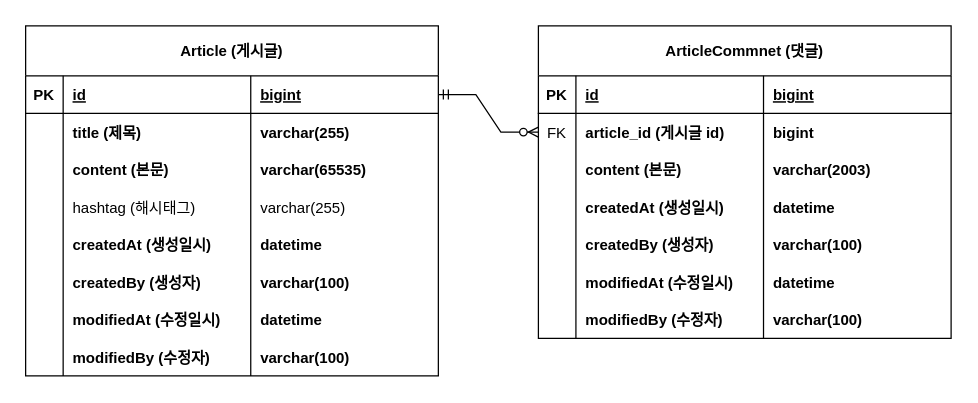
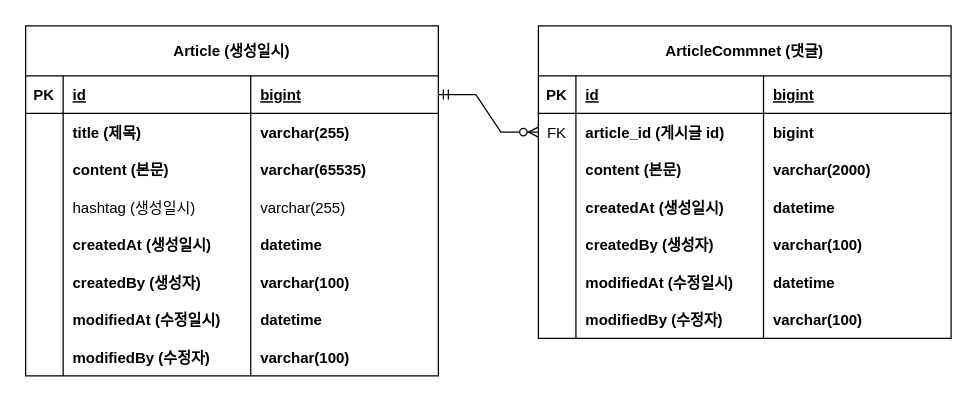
  <mxCell id="0" />
  <mxCell id="1" parent="0" />
- <mxCell id="2" value="Article (게시글)" style="shape=table;startSize=40;container=1;collapsible=1;childLayout=tableLayout;fixedRows=1;rowLines=0;fontStyle=1;align=center;resizeLast=1;" parent="1" vertex="1"><mxGeometry x="20" y="20" width="330" height="280" as="geometry" /></mxCell>
+ <mxCell id="2" value="Article (생성일시)" style="shape=table;startSize=40;container=1;collapsible=1;childLayout=tableLayout;fixedRows=1;rowLines=0;fontStyle=1;align=center;resizeLast=1;" parent="1" vertex="1"><mxGeometry x="20" y="20" width="330" height="280" as="geometry" /></mxCell>
  <mxCell id="3" value="" style="shape=tableRow;horizontal=0;startSize=0;swimlaneHead=0;swimlaneBody=0;fillColor=none;collapsible=0;dropTarget=0;points=[[0,0.5],[1,0.5]];portConstraint=eastwest;top=0;left=0;right=0;bottom=1;" parent="2" vertex="1"><mxGeometry y="40" width="330" height="30" as="geometry" /></mxCell>
  <mxCell id="4" value="PK" style="shape=partialRectangle;connectable=0;fillColor=none;top=0;left=0;bottom=0;right=0;fontStyle=1;overflow=hidden;" parent="3" vertex="1"><mxGeometry width="30" height="30" as="geometry"><mxRectangle width="30" height="30" as="alternateBounds" /></mxGeometry></mxCell>
  <mxCell id="5" value="id" style="shape=partialRectangle;connectable=0;fillColor=none;top=0;left=0;bottom=0;right=0;align=left;spacingLeft=6;fontStyle=5;overflow=hidden;" parent="3" vertex="1"><mxGeometry x="30" width="150" height="30" as="geometry"><mxRectangle width="150" height="30" as="alternateBounds" /></mxGeometry></mxCell>
  <mxCell id="6" value="bigint" style="shape=partialRectangle;connectable=0;fillColor=none;top=0;left=0;bottom=0;right=0;align=left;spacingLeft=6;fontStyle=5;overflow=hidden;" parent="3" vertex="1"><mxGeometry x="180" width="150" height="30" as="geometry"><mxRectangle width="150" height="30" as="alternateBounds" /></mxGeometry></mxCell>
  <mxCell id="7" value="" style="shape=tableRow;horizontal=0;startSize=0;swimlaneHead=0;swimlaneBody=0;fillColor=none;collapsible=0;dropTarget=0;points=[[0,0.5],[1,0.5]];portConstraint=eastwest;top=0;left=0;right=0;bottom=0;" parent="2" vertex="1"><mxGeometry y="70" width="330" height="30" as="geometry" /></mxCell>
  <mxCell id="8" value="" style="shape=partialRectangle;connectable=0;fillColor=none;top=0;left=0;bottom=0;right=0;editable=1;overflow=hidden;" parent="7" vertex="1"><mxGeometry width="30" height="30" as="geometry"><mxRectangle width="30" height="30" as="alternateBounds" /></mxGeometry></mxCell>
  <mxCell id="9" value="title (제목)" style="shape=partialRectangle;connectable=0;fillColor=none;top=0;left=0;bottom=0;right=0;align=left;spacingLeft=6;overflow=hidden;fontStyle=1" parent="7" vertex="1"><mxGeometry x="30" width="150" height="30" as="geometry"><mxRectangle width="150" height="30" as="alternateBounds" /></mxGeometry></mxCell>
  <mxCell id="10" value="varchar(255)" style="shape=partialRectangle;connectable=0;fillColor=none;top=0;left=0;bottom=0;right=0;align=left;spacingLeft=6;overflow=hidden;fontStyle=1" parent="7" vertex="1"><mxGeometry x="180" width="150" height="30" as="geometry"><mxRectangle width="150" height="30" as="alternateBounds" /></mxGeometry></mxCell>
  <mxCell id="11" value="" style="shape=tableRow;horizontal=0;startSize=0;swimlaneHead=0;swimlaneBody=0;fillColor=none;collapsible=0;dropTarget=0;points=[[0,0.5],[1,0.5]];portConstraint=eastwest;top=0;left=0;right=0;bottom=0;" parent="2" vertex="1"><mxGeometry y="100" width="330" height="30" as="geometry" /></mxCell>
  <mxCell id="12" value="" style="shape=partialRectangle;connectable=0;fillColor=none;top=0;left=0;bottom=0;right=0;editable=1;overflow=hidden;" parent="11" vertex="1"><mxGeometry width="30" height="30" as="geometry"><mxRectangle width="30" height="30" as="alternateBounds" /></mxGeometry></mxCell>
  <mxCell id="13" value="content (본문)" style="shape=partialRectangle;connectable=0;fillColor=none;top=0;left=0;bottom=0;right=0;align=left;spacingLeft=6;overflow=hidden;fontStyle=1" parent="11" vertex="1"><mxGeometry x="30" width="150" height="30" as="geometry"><mxRectangle width="150" height="30" as="alternateBounds" /></mxGeometry></mxCell>
  <mxCell id="14" value="varchar(65535)" style="shape=partialRectangle;connectable=0;fillColor=none;top=0;left=0;bottom=0;right=0;align=left;spacingLeft=6;overflow=hidden;fontStyle=1" parent="11" vertex="1"><mxGeometry x="180" width="150" height="30" as="geometry"><mxRectangle width="150" height="30" as="alternateBounds" /></mxGeometry></mxCell>
  <mxCell id="15" value="" style="shape=tableRow;horizontal=0;startSize=0;swimlaneHead=0;swimlaneBody=0;fillColor=none;collapsible=0;dropTarget=0;points=[[0,0.5],[1,0.5]];portConstraint=eastwest;top=0;left=0;right=0;bottom=0;" parent="2" vertex="1"><mxGeometry y="130" width="330" height="30" as="geometry" /></mxCell>
  <mxCell id="16" value="" style="shape=partialRectangle;connectable=0;fillColor=none;top=0;left=0;bottom=0;right=0;editable=1;overflow=hidden;" parent="15" vertex="1"><mxGeometry width="30" height="30" as="geometry"><mxRectangle width="30" height="30" as="alternateBounds" /></mxGeometry></mxCell>
- <mxCell id="17" value="hashtag (해시태그)" style="shape=partialRectangle;connectable=0;fillColor=none;top=0;left=0;bottom=0;right=0;align=left;spacingLeft=6;overflow=hidden;" parent="15" vertex="1"><mxGeometry x="30" width="150" height="30" as="geometry"><mxRectangle width="150" height="30" as="alternateBounds" /></mxGeometry></mxCell>
+ <mxCell id="17" value="hashtag (생성일시)" style="shape=partialRectangle;connectable=0;fillColor=none;top=0;left=0;bottom=0;right=0;align=left;spacingLeft=6;overflow=hidden;" parent="15" vertex="1"><mxGeometry x="30" width="150" height="30" as="geometry"><mxRectangle width="150" height="30" as="alternateBounds" /></mxGeometry></mxCell>
  <mxCell id="18" value="varchar(255)" style="shape=partialRectangle;connectable=0;fillColor=none;top=0;left=0;bottom=0;right=0;align=left;spacingLeft=6;overflow=hidden;" parent="15" vertex="1"><mxGeometry x="180" width="150" height="30" as="geometry"><mxRectangle width="150" height="30" as="alternateBounds" /></mxGeometry></mxCell>
  <mxCell id="19" value="" style="shape=tableRow;horizontal=0;startSize=0;swimlaneHead=0;swimlaneBody=0;fillColor=none;collapsible=0;dropTarget=0;points=[[0,0.5],[1,0.5]];portConstraint=eastwest;top=0;left=0;right=0;bottom=0;" parent="2" vertex="1"><mxGeometry y="160" width="330" height="30" as="geometry" /></mxCell>
  <mxCell id="20" value="" style="shape=partialRectangle;connectable=0;fillColor=none;top=0;left=0;bottom=0;right=0;editable=1;overflow=hidden;" parent="19" vertex="1"><mxGeometry width="30" height="30" as="geometry"><mxRectangle width="30" height="30" as="alternateBounds" /></mxGeometry></mxCell>
  <mxCell id="21" value="createdAt (생성일시)" style="shape=partialRectangle;connectable=0;fillColor=none;top=0;left=0;bottom=0;right=0;align=left;spacingLeft=6;overflow=hidden;fontStyle=1" parent="19" vertex="1"><mxGeometry x="30" width="150" height="30" as="geometry"><mxRectangle width="150" height="30" as="alternateBounds" /></mxGeometry></mxCell>
  <mxCell id="22" value="datetime" style="shape=partialRectangle;connectable=0;fillColor=none;top=0;left=0;bottom=0;right=0;align=left;spacingLeft=6;overflow=hidden;fontStyle=1" parent="19" vertex="1"><mxGeometry x="180" width="150" height="30" as="geometry"><mxRectangle width="150" height="30" as="alternateBounds" /></mxGeometry></mxCell>
  <mxCell id="23" value="" style="shape=tableRow;horizontal=0;startSize=0;swimlaneHead=0;swimlaneBody=0;fillColor=none;collapsible=0;dropTarget=0;points=[[0,0.5],[1,0.5]];portConstraint=eastwest;top=0;left=0;right=0;bottom=0;" parent="2" vertex="1"><mxGeometry y="190" width="330" height="30" as="geometry" /></mxCell>
  <mxCell id="24" value="" style="shape=partialRectangle;connectable=0;fillColor=none;top=0;left=0;bottom=0;right=0;editable=1;overflow=hidden;" parent="23" vertex="1"><mxGeometry width="30" height="30" as="geometry"><mxRectangle width="30" height="30" as="alternateBounds" /></mxGeometry></mxCell>
  <mxCell id="25" value="createdBy (생성자)" style="shape=partialRectangle;connectable=0;fillColor=none;top=0;left=0;bottom=0;right=0;align=left;spacingLeft=6;overflow=hidden;fontStyle=1" parent="23" vertex="1"><mxGeometry x="30" width="150" height="30" as="geometry"><mxRectangle width="150" height="30" as="alternateBounds" /></mxGeometry></mxCell>
  <mxCell id="26" value="varchar(100)" style="shape=partialRectangle;connectable=0;fillColor=none;top=0;left=0;bottom=0;right=0;align=left;spacingLeft=6;overflow=hidden;fontStyle=1" parent="23" vertex="1"><mxGeometry x="180" width="150" height="30" as="geometry"><mxRectangle width="150" height="30" as="alternateBounds" /></mxGeometry></mxCell>
  <mxCell id="27" value="" style="shape=tableRow;horizontal=0;startSize=0;swimlaneHead=0;swimlaneBody=0;fillColor=none;collapsible=0;dropTarget=0;points=[[0,0.5],[1,0.5]];portConstraint=eastwest;top=0;left=0;right=0;bottom=0;" parent="2" vertex="1"><mxGeometry y="220" width="330" height="30" as="geometry" /></mxCell>
  <mxCell id="28" value="" style="shape=partialRectangle;connectable=0;fillColor=none;top=0;left=0;bottom=0;right=0;editable=1;overflow=hidden;" parent="27" vertex="1"><mxGeometry width="30" height="30" as="geometry"><mxRectangle width="30" height="30" as="alternateBounds" /></mxGeometry></mxCell>
  <mxCell id="29" value="modifiedAt (수정일시)" style="shape=partialRectangle;connectable=0;fillColor=none;top=0;left=0;bottom=0;right=0;align=left;spacingLeft=6;overflow=hidden;fontStyle=1" parent="27" vertex="1"><mxGeometry x="30" width="150" height="30" as="geometry"><mxRectangle width="150" height="30" as="alternateBounds" /></mxGeometry></mxCell>
  <mxCell id="30" value="datetime" style="shape=partialRectangle;connectable=0;fillColor=none;top=0;left=0;bottom=0;right=0;align=left;spacingLeft=6;overflow=hidden;fontStyle=1" parent="27" vertex="1"><mxGeometry x="180" width="150" height="30" as="geometry"><mxRectangle width="150" height="30" as="alternateBounds" /></mxGeometry></mxCell>
  <mxCell id="31" value="" style="shape=tableRow;horizontal=0;startSize=0;swimlaneHead=0;swimlaneBody=0;fillColor=none;collapsible=0;dropTarget=0;points=[[0,0.5],[1,0.5]];portConstraint=eastwest;top=0;left=0;right=0;bottom=0;" parent="2" vertex="1"><mxGeometry y="250" width="330" height="30" as="geometry" /></mxCell>
  <mxCell id="32" value="" style="shape=partialRectangle;connectable=0;fillColor=none;top=0;left=0;bottom=0;right=0;editable=1;overflow=hidden;" parent="31" vertex="1"><mxGeometry width="30" height="30" as="geometry"><mxRectangle width="30" height="30" as="alternateBounds" /></mxGeometry></mxCell>
  <mxCell id="33" value="modifiedBy (수정자)" style="shape=partialRectangle;connectable=0;fillColor=none;top=0;left=0;bottom=0;right=0;align=left;spacingLeft=6;overflow=hidden;fontStyle=1" parent="31" vertex="1"><mxGeometry x="30" width="150" height="30" as="geometry"><mxRectangle width="150" height="30" as="alternateBounds" /></mxGeometry></mxCell>
  <mxCell id="34" value="varchar(100)" style="shape=partialRectangle;connectable=0;fillColor=none;top=0;left=0;bottom=0;right=0;align=left;spacingLeft=6;overflow=hidden;fontStyle=1" parent="31" vertex="1"><mxGeometry x="180" width="150" height="30" as="geometry"><mxRectangle width="150" height="30" as="alternateBounds" /></mxGeometry></mxCell>
  <mxCell id="35" value="ArticleCommnet (댓글)" style="shape=table;startSize=40;container=1;collapsible=1;childLayout=tableLayout;fixedRows=1;rowLines=0;fontStyle=1;align=center;resizeLast=1;" parent="1" vertex="1"><mxGeometry x="430" y="20" width="330" height="250" as="geometry" /></mxCell>
  <mxCell id="36" value="" style="shape=tableRow;horizontal=0;startSize=0;swimlaneHead=0;swimlaneBody=0;fillColor=none;collapsible=0;dropTarget=0;points=[[0,0.5],[1,0.5]];portConstraint=eastwest;top=0;left=0;right=0;bottom=1;" parent="35" vertex="1"><mxGeometry y="40" width="330" height="30" as="geometry" /></mxCell>
  <mxCell id="37" value="PK" style="shape=partialRectangle;connectable=0;fillColor=none;top=0;left=0;bottom=0;right=0;fontStyle=1;overflow=hidden;" parent="36" vertex="1"><mxGeometry width="30" height="30" as="geometry"><mxRectangle width="30" height="30" as="alternateBounds" /></mxGeometry></mxCell>
  <mxCell id="38" value="id" style="shape=partialRectangle;connectable=0;fillColor=none;top=0;left=0;bottom=0;right=0;align=left;spacingLeft=6;fontStyle=5;overflow=hidden;" parent="36" vertex="1"><mxGeometry x="30" width="150" height="30" as="geometry"><mxRectangle width="150" height="30" as="alternateBounds" /></mxGeometry></mxCell>
  <mxCell id="39" value="bigint" style="shape=partialRectangle;connectable=0;fillColor=none;top=0;left=0;bottom=0;right=0;align=left;spacingLeft=6;fontStyle=5;overflow=hidden;" parent="36" vertex="1"><mxGeometry x="180" width="150" height="30" as="geometry"><mxRectangle width="150" height="30" as="alternateBounds" /></mxGeometry></mxCell>
  <mxCell id="40" value="" style="shape=tableRow;horizontal=0;startSize=0;swimlaneHead=0;swimlaneBody=0;fillColor=none;collapsible=0;dropTarget=0;points=[[0,0.5],[1,0.5]];portConstraint=eastwest;top=0;left=0;right=0;bottom=0;" parent="35" vertex="1"><mxGeometry y="70" width="330" height="30" as="geometry" /></mxCell>
  <mxCell id="41" value="FK" style="shape=partialRectangle;connectable=0;fillColor=none;top=0;left=0;bottom=0;right=0;editable=1;overflow=hidden;" parent="40" vertex="1"><mxGeometry width="30" height="30" as="geometry"><mxRectangle width="30" height="30" as="alternateBounds" /></mxGeometry></mxCell>
  <mxCell id="42" value="article_id (게시글 id)" style="shape=partialRectangle;connectable=0;fillColor=none;top=0;left=0;bottom=0;right=0;align=left;spacingLeft=6;overflow=hidden;fontStyle=1" parent="40" vertex="1"><mxGeometry x="30" width="150" height="30" as="geometry"><mxRectangle width="150" height="30" as="alternateBounds" /></mxGeometry></mxCell>
  <mxCell id="43" value="bigint" style="shape=partialRectangle;connectable=0;fillColor=none;top=0;left=0;bottom=0;right=0;align=left;spacingLeft=6;overflow=hidden;fontStyle=1" parent="40" vertex="1"><mxGeometry x="180" width="150" height="30" as="geometry"><mxRectangle width="150" height="30" as="alternateBounds" /></mxGeometry></mxCell>
  <mxCell id="44" value="" style="shape=tableRow;horizontal=0;startSize=0;swimlaneHead=0;swimlaneBody=0;fillColor=none;collapsible=0;dropTarget=0;points=[[0,0.5],[1,0.5]];portConstraint=eastwest;top=0;left=0;right=0;bottom=0;" parent="35" vertex="1"><mxGeometry y="100" width="330" height="30" as="geometry" /></mxCell>
  <mxCell id="45" value="" style="shape=partialRectangle;connectable=0;fillColor=none;top=0;left=0;bottom=0;right=0;editable=1;overflow=hidden;" parent="44" vertex="1"><mxGeometry width="30" height="30" as="geometry"><mxRectangle width="30" height="30" as="alternateBounds" /></mxGeometry></mxCell>
  <mxCell id="46" value="content (본문)" style="shape=partialRectangle;connectable=0;fillColor=none;top=0;left=0;bottom=0;right=0;align=left;spacingLeft=6;overflow=hidden;fontStyle=1" parent="44" vertex="1"><mxGeometry x="30" width="150" height="30" as="geometry"><mxRectangle width="150" height="30" as="alternateBounds" /></mxGeometry></mxCell>
- <mxCell id="47" value="varchar(2003)" style="shape=partialRectangle;connectable=0;fillColor=none;top=0;left=0;bottom=0;right=0;align=left;spacingLeft=6;overflow=hidden;fontStyle=1" parent="44" vertex="1"><mxGeometry x="180" width="150" height="30" as="geometry"><mxRectangle width="150" height="30" as="alternateBounds" /></mxGeometry></mxCell>
+ <mxCell id="47" value="varchar(2000)" style="shape=partialRectangle;connectable=0;fillColor=none;top=0;left=0;bottom=0;right=0;align=left;spacingLeft=6;overflow=hidden;fontStyle=1" parent="44" vertex="1"><mxGeometry x="180" width="150" height="30" as="geometry"><mxRectangle width="150" height="30" as="alternateBounds" /></mxGeometry></mxCell>
  <mxCell id="48" value="" style="shape=tableRow;horizontal=0;startSize=0;swimlaneHead=0;swimlaneBody=0;fillColor=none;collapsible=0;dropTarget=0;points=[[0,0.5],[1,0.5]];portConstraint=eastwest;top=0;left=0;right=0;bottom=0;" parent="35" vertex="1"><mxGeometry y="130" width="330" height="30" as="geometry" /></mxCell>
  <mxCell id="49" value="" style="shape=partialRectangle;connectable=0;fillColor=none;top=0;left=0;bottom=0;right=0;editable=1;overflow=hidden;" parent="48" vertex="1"><mxGeometry width="30" height="30" as="geometry"><mxRectangle width="30" height="30" as="alternateBounds" /></mxGeometry></mxCell>
  <mxCell id="50" value="createdAt (생성일시)" style="shape=partialRectangle;connectable=0;fillColor=none;top=0;left=0;bottom=0;right=0;align=left;spacingLeft=6;overflow=hidden;fontStyle=1" parent="48" vertex="1"><mxGeometry x="30" width="150" height="30" as="geometry"><mxRectangle width="150" height="30" as="alternateBounds" /></mxGeometry></mxCell>
  <mxCell id="51" value="datetime" style="shape=partialRectangle;connectable=0;fillColor=none;top=0;left=0;bottom=0;right=0;align=left;spacingLeft=6;overflow=hidden;fontStyle=1" parent="48" vertex="1"><mxGeometry x="180" width="150" height="30" as="geometry"><mxRectangle width="150" height="30" as="alternateBounds" /></mxGeometry></mxCell>
  <mxCell id="52" value="" style="shape=tableRow;horizontal=0;startSize=0;swimlaneHead=0;swimlaneBody=0;fillColor=none;collapsible=0;dropTarget=0;points=[[0,0.5],[1,0.5]];portConstraint=eastwest;top=0;left=0;right=0;bottom=0;" parent="35" vertex="1"><mxGeometry y="160" width="330" height="30" as="geometry" /></mxCell>
  <mxCell id="53" value="" style="shape=partialRectangle;connectable=0;fillColor=none;top=0;left=0;bottom=0;right=0;editable=1;overflow=hidden;" parent="52" vertex="1"><mxGeometry width="30" height="30" as="geometry"><mxRectangle width="30" height="30" as="alternateBounds" /></mxGeometry></mxCell>
  <mxCell id="54" value="createdBy (생성자)" style="shape=partialRectangle;connectable=0;fillColor=none;top=0;left=0;bottom=0;right=0;align=left;spacingLeft=6;overflow=hidden;fontStyle=1" parent="52" vertex="1"><mxGeometry x="30" width="150" height="30" as="geometry"><mxRectangle width="150" height="30" as="alternateBounds" /></mxGeometry></mxCell>
  <mxCell id="55" value="varchar(100)" style="shape=partialRectangle;connectable=0;fillColor=none;top=0;left=0;bottom=0;right=0;align=left;spacingLeft=6;overflow=hidden;fontStyle=1" parent="52" vertex="1"><mxGeometry x="180" width="150" height="30" as="geometry"><mxRectangle width="150" height="30" as="alternateBounds" /></mxGeometry></mxCell>
  <mxCell id="56" value="" style="shape=tableRow;horizontal=0;startSize=0;swimlaneHead=0;swimlaneBody=0;fillColor=none;collapsible=0;dropTarget=0;points=[[0,0.5],[1,0.5]];portConstraint=eastwest;top=0;left=0;right=0;bottom=0;" parent="35" vertex="1"><mxGeometry y="190" width="330" height="30" as="geometry" /></mxCell>
  <mxCell id="57" value="" style="shape=partialRectangle;connectable=0;fillColor=none;top=0;left=0;bottom=0;right=0;editable=1;overflow=hidden;" parent="56" vertex="1"><mxGeometry width="30" height="30" as="geometry"><mxRectangle width="30" height="30" as="alternateBounds" /></mxGeometry></mxCell>
  <mxCell id="58" value="modifiedAt (수정일시)" style="shape=partialRectangle;connectable=0;fillColor=none;top=0;left=0;bottom=0;right=0;align=left;spacingLeft=6;overflow=hidden;fontStyle=1" parent="56" vertex="1"><mxGeometry x="30" width="150" height="30" as="geometry"><mxRectangle width="150" height="30" as="alternateBounds" /></mxGeometry></mxCell>
  <mxCell id="59" value="datetime" style="shape=partialRectangle;connectable=0;fillColor=none;top=0;left=0;bottom=0;right=0;align=left;spacingLeft=6;overflow=hidden;fontStyle=1" parent="56" vertex="1"><mxGeometry x="180" width="150" height="30" as="geometry"><mxRectangle width="150" height="30" as="alternateBounds" /></mxGeometry></mxCell>
  <mxCell id="60" value="" style="shape=tableRow;horizontal=0;startSize=0;swimlaneHead=0;swimlaneBody=0;fillColor=none;collapsible=0;dropTarget=0;points=[[0,0.5],[1,0.5]];portConstraint=eastwest;top=0;left=0;right=0;bottom=0;" parent="35" vertex="1"><mxGeometry y="220" width="330" height="30" as="geometry" /></mxCell>
  <mxCell id="61" value="" style="shape=partialRectangle;connectable=0;fillColor=none;top=0;left=0;bottom=0;right=0;editable=1;overflow=hidden;" parent="60" vertex="1"><mxGeometry width="30" height="30" as="geometry"><mxRectangle width="30" height="30" as="alternateBounds" /></mxGeometry></mxCell>
  <mxCell id="62" value="modifiedBy (수정자)" style="shape=partialRectangle;connectable=0;fillColor=none;top=0;left=0;bottom=0;right=0;align=left;spacingLeft=6;overflow=hidden;fontStyle=1" parent="60" vertex="1"><mxGeometry x="30" width="150" height="30" as="geometry"><mxRectangle width="150" height="30" as="alternateBounds" /></mxGeometry></mxCell>
  <mxCell id="63" value="varchar(100)" style="shape=partialRectangle;connectable=0;fillColor=none;top=0;left=0;bottom=0;right=0;align=left;spacingLeft=6;overflow=hidden;fontStyle=1" parent="60" vertex="1"><mxGeometry x="180" width="150" height="30" as="geometry"><mxRectangle width="150" height="30" as="alternateBounds" /></mxGeometry></mxCell>
  <mxCell id="64" value="" style="edgeStyle=entityRelationEdgeStyle;fontSize=12;html=1;endArrow=ERzeroToMany;startArrow=ERmandOne;rounded=0;exitX=1;exitY=0.5;exitDx=0;exitDy=0;entryX=0;entryY=0.5;entryDx=0;entryDy=0;" parent="1" source="3" target="40" edge="1"><mxGeometry width="100" height="100" relative="1" as="geometry"><mxPoint x="320" y="280" as="sourcePoint" /><mxPoint x="420" y="180" as="targetPoint" /></mxGeometry></mxCell>
